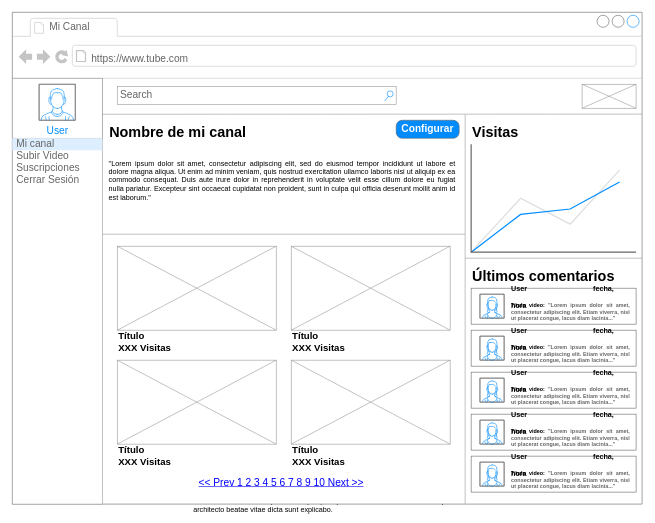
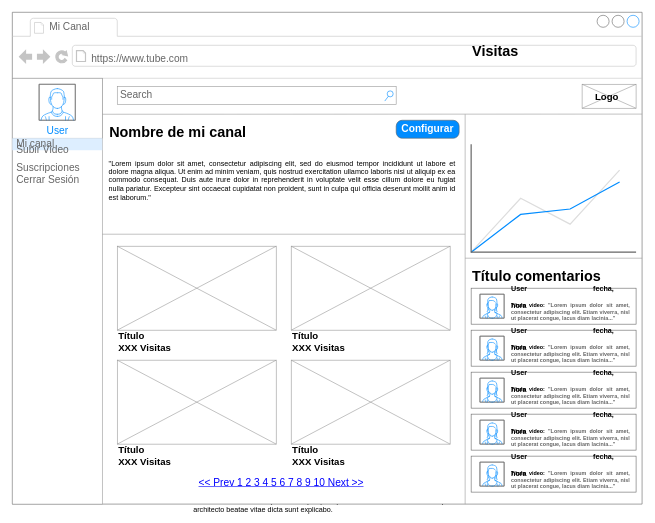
  <mxCell id="0" />
  <mxCell id="1" parent="0" />
  <mxCell id="2" value="Lorem ipsum dolor sit amet, consectetur adipisicing elit, sed do eiusmod tempor incididunt ut labore et dolore magna aliqua. Ut enim ad minim veniam, quis nostrud exercitation ullamco laboris nisi ut aliquip ex ea commodo consequat. Duis aute irure dolor in reprehenderit in voluptate velit esse cillum dolore eu fugiat nulla pariatur. Excepteur sint occaecat cupidatat non proident, sunt in culpa qui officia deserunt mollit anim id est laborum.&lt;br&gt;Sed ut perspiciatis unde omnis iste natus error sit voluptatem accusantium doloremque laudantium, totam rem aperiam, eaque ipsa quae ab illo inventore veritatis et quasi architecto beatae vitae dicta sunt explicabo.&amp;nbsp;" style="text;spacingTop=-5;fillColor=#ffffff;whiteSpace=wrap;html=1;align=left;fontSize=12;fontFamily=Helvetica;fillColor=none;strokeColor=none;rounded=0;shadow=1;labelBackgroundColor=none;" parent="1" vertex="1"><mxGeometry x="320" y="725" width="490" height="125" as="geometry" /></mxCell>
  <mxCell id="3" value="" style="strokeWidth=1;shadow=0;dashed=0;align=center;html=1;shape=mxgraph.mockup.containers.browserWindow;rSize=0;fillColor=#ffffff;strokeColor=#666666;mainText=,;recursiveResize=0;rounded=0;labelBackgroundColor=none;fontFamily=Verdana;fontSize=12;fontColor=#000000;" vertex="1" parent="1"><mxGeometry width="1050" height="820" as="geometry" x="20" y="20" /></mxCell>
  <mxCell id="4" value="Mi Canal" style="strokeWidth=1;shadow=0;dashed=0;align=center;html=1;shape=mxgraph.mockup.containers.anchor;fontSize=17;fontColor=#666666;align=left;" vertex="1" parent="3"><mxGeometry x="60" y="12" width="110" height="26" as="geometry" /></mxCell>
  <mxCell id="5" value="https://www.tube.com" style="strokeWidth=1;shadow=0;dashed=0;align=center;html=1;shape=mxgraph.mockup.containers.anchor;rSize=0;fontSize=17;fontColor=#666666;align=left;" vertex="1" parent="3"><mxGeometry x="130" y="60" width="370" height="35" as="geometry" /></mxCell>
  <mxCell id="6" value="" style="strokeWidth=1;shadow=0;dashed=0;align=center;html=1;shape=mxgraph.mockup.forms.rrect;rSize=0;strokeColor=#999999;fillColor=#ffffff;" vertex="1" parent="3"><mxGeometry y="110" width="150" height="710" as="geometry" /></mxCell>
  <mxCell id="7" value="User" style="strokeWidth=1;shadow=0;dashed=0;align=center;html=1;shape=mxgraph.mockup.forms.rrect;rSize=0;strokeColor=#999999;fontColor=#008cff;fontSize=17;fillColor=#ffffff;resizeWidth=1;verticalAlign=bottom;" vertex="1" parent="6"><mxGeometry width="150" height="100" relative="1" as="geometry"><mxPoint as="offset" /></mxGeometry></mxCell>
  <mxCell id="8" value="Suscripciones" style="strokeWidth=1;shadow=0;dashed=0;align=center;html=1;shape=mxgraph.mockup.forms.anchor;fontSize=17;fontColor=#666666;align=left;spacingLeft=5;resizeWidth=1;" vertex="1" parent="6"><mxGeometry width="150" height="20" relative="1" as="geometry"><mxPoint y="140" as="offset" /></mxGeometry></mxCell>
  <mxCell id="9" value="Cerrar Sesión" style="strokeWidth=1;shadow=0;dashed=0;align=center;html=1;shape=mxgraph.mockup.forms.anchor;fontSize=17;fontColor=#666666;align=left;spacingLeft=5;resizeWidth=1;" vertex="1" parent="6"><mxGeometry width="150" height="20" relative="1" as="geometry"><mxPoint y="160" as="offset" /></mxGeometry></mxCell>
  <mxCell id="10" value="Mi canal" style="strokeWidth=1;shadow=0;dashed=0;align=center;html=1;shape=mxgraph.mockup.forms.rrect;rSize=0;fontSize=17;fontColor=#666666;align=left;spacingLeft=5;fillColor=#ddeeff;strokeColor=none;resizeWidth=1;" vertex="1" parent="6"><mxGeometry width="150" height="20" relative="1" as="geometry"><mxPoint y="100" as="offset" /></mxGeometry></mxCell>
  <mxCell id="11" value="" style="verticalLabelPosition=bottom;shadow=0;dashed=0;align=center;html=1;verticalAlign=top;strokeWidth=1;shape=mxgraph.mockup.containers.userMale;strokeColor=#666666;strokeColor2=#008cff;fillColor=#ffffff;" vertex="1" parent="6"><mxGeometry x="45" y="10" width="60" height="60" as="geometry" /></mxCell>
- <mxCell id="12" value="Subir Video" style="text;html=1;strokeColor=none;fillColor=none;align=left;verticalAlign=middle;whiteSpace=wrap;rounded=0;fontSize=17;fontColor=#666666;" vertex="1" parent="6"><mxGeometry x="5" y="120" width="140" height="20" as="geometry" /></mxCell>
+ <mxCell id="12" value="Subir Video" style="text;html=1;strokeColor=none;fillColor=none;align=left;verticalAlign=middle;whiteSpace=wrap;rounded=0;fontSize=17;fontColor=#666666;" vertex="1" parent="6"><mxGeometry x="5" y="110" width="140" height="20" as="geometry" /></mxCell>
  <mxCell id="13" value="" style="endArrow=none;html=1;fontSize=16;entryX=1;entryY=0.207;entryDx=0;entryDy=0;entryPerimeter=0;strokeColor=#999999;" edge="1" parent="3" target="3"><mxGeometry width="50" height="50" relative="1" as="geometry"><mxPoint x="150" y="170" as="sourcePoint" /><mxPoint x="280" y="170" as="targetPoint" /></mxGeometry></mxCell>
  <mxCell id="14" value="" style="verticalLabelPosition=bottom;shadow=0;dashed=0;align=center;html=1;verticalAlign=top;strokeWidth=1;shape=mxgraph.mockup.graphics.simpleIcon;strokeColor=#999999;fillColor=#ffffff;fontSize=16;" vertex="1" parent="3"><mxGeometry x="950" y="120" width="90" height="40" as="geometry" /></mxCell>
+ <mxCell id="15" value="&lt;div align=&quot;center&quot;&gt;Logo&lt;/div&gt;" style="text;html=1;strokeColor=none;fillColor=none;align=left;verticalAlign=middle;whiteSpace=wrap;rounded=0;fontStyle=1;fontSize=16;" vertex="1" parent="3"><mxGeometry x="970" y="130" width="50" height="20" as="geometry" /></mxCell>
  <mxCell id="16" value="Search" style="strokeWidth=1;shadow=0;dashed=0;align=center;html=1;shape=mxgraph.mockup.forms.searchBox;strokeColor=#999999;mainText=;fillColor=#ffffff;strokeColor2=#008cff;fontColor=#666666;fontSize=17;align=left;spacingLeft=3;" vertex="1" parent="3"><mxGeometry x="175" y="124" width="465" height="30" as="geometry" /></mxCell>
  <mxCell id="17" value="" style="verticalLabelPosition=bottom;shadow=0;dashed=0;align=center;html=1;verticalAlign=top;strokeWidth=1;shape=mxgraph.mockup.graphics.simpleIcon;strokeColor=#999999;fillColor=#ffffff;" vertex="1" parent="3"><mxGeometry x="465" y="390" width="265" height="140" as="geometry" /></mxCell>
  <mxCell id="18" value="" style="verticalLabelPosition=bottom;shadow=0;dashed=0;align=center;html=1;verticalAlign=top;strokeWidth=1;shape=mxgraph.mockup.graphics.simpleIcon;strokeColor=#999999;fillColor=#ffffff;" vertex="1" parent="3"><mxGeometry x="175" y="390" width="265" height="140" as="geometry" /></mxCell>
  <mxCell id="19" value="&lt;div style=&quot;font-size: 16px;&quot;&gt;Título&lt;/div&gt;&lt;div style=&quot;font-size: 16px;&quot;&gt;XXX Visitas&lt;br style=&quot;font-size: 16px;&quot;&gt;&lt;/div&gt;" style="text;html=1;strokeColor=none;fillColor=none;align=left;verticalAlign=middle;whiteSpace=wrap;rounded=0;fontStyle=1;fontSize=16;" vertex="1" parent="3"><mxGeometry x="175" y="540" width="290" height="20" as="geometry" /></mxCell>
  <mxCell id="20" value="&lt;div style=&quot;font-size: 16px;&quot;&gt;Título&lt;/div&gt;&lt;div style=&quot;font-size: 16px;&quot;&gt;XXX Visitas&lt;br style=&quot;font-size: 16px;&quot;&gt;&lt;/div&gt;" style="text;html=1;strokeColor=none;fillColor=none;align=left;verticalAlign=middle;whiteSpace=wrap;rounded=0;fontStyle=1;fontSize=16;" vertex="1" parent="3"><mxGeometry x="465" y="540" width="290" height="20" as="geometry" /></mxCell>
  <mxCell id="21" value="" style="verticalLabelPosition=bottom;shadow=0;dashed=0;align=center;html=1;verticalAlign=top;strokeWidth=1;shape=mxgraph.mockup.graphics.simpleIcon;strokeColor=#999999;fillColor=#ffffff;" vertex="1" parent="3"><mxGeometry x="465" y="580" width="265" height="140" as="geometry" /></mxCell>
  <mxCell id="22" value="" style="verticalLabelPosition=bottom;shadow=0;dashed=0;align=center;html=1;verticalAlign=top;strokeWidth=1;shape=mxgraph.mockup.graphics.simpleIcon;strokeColor=#999999;fillColor=#ffffff;" vertex="1" parent="3"><mxGeometry x="175" y="580" width="265" height="140" as="geometry" /></mxCell>
  <mxCell id="23" value="&lt;div style=&quot;font-size: 16px;&quot;&gt;Título&lt;/div&gt;&lt;div style=&quot;font-size: 16px;&quot;&gt;XXX Visitas&lt;br style=&quot;font-size: 16px;&quot;&gt;&lt;/div&gt;" style="text;html=1;strokeColor=none;fillColor=none;align=left;verticalAlign=middle;whiteSpace=wrap;rounded=0;fontStyle=1;fontSize=16;" vertex="1" parent="3"><mxGeometry x="175" y="730" width="290" height="20" as="geometry" /></mxCell>
  <mxCell id="24" value="&lt;div style=&quot;font-size: 16px;&quot;&gt;Título&lt;/div&gt;&lt;div style=&quot;font-size: 16px;&quot;&gt;XXX Visitas&lt;br style=&quot;font-size: 16px;&quot;&gt;&lt;/div&gt;" style="text;html=1;strokeColor=none;fillColor=none;align=left;verticalAlign=middle;whiteSpace=wrap;rounded=0;fontStyle=1;fontSize=16;" vertex="1" parent="3"><mxGeometry x="465" y="730" width="290" height="20" as="geometry" /></mxCell>
  <mxCell id="25" value="" style="verticalLabelPosition=bottom;shadow=0;dashed=0;align=center;html=1;verticalAlign=top;strokeWidth=1;shape=mxgraph.mockup.markup.line;strokeColor=#999999;direction=north;fontSize=17;fontColor=#666666;" vertex="1" parent="3"><mxGeometry x="745" y="170" width="20" height="650" as="geometry" /></mxCell>
  <mxCell id="26" value="&lt;&lt; Prev 1 2 3 4 5 6 7 8 9 10 Next &gt;&gt;" style="strokeWidth=1;shadow=0;dashed=0;align=center;html=1;shape=mxgraph.mockup.navigation.pagination;linkText=;fontSize=17;fontColor=#0000ff;fontStyle=4;" vertex="1" parent="3"><mxGeometry x="272.5" y="770" width="350" height="30" as="geometry" /></mxCell>
  <mxCell id="27" value="" style="verticalLabelPosition=bottom;shadow=0;dashed=0;align=center;html=1;verticalAlign=top;strokeWidth=1;shape=mxgraph.mockup.markup.line;strokeColor=#999999;direction=east;fontSize=17;fontColor=#666666;" vertex="1" parent="3"><mxGeometry x="755" y="400" width="295" height="20" as="geometry" /></mxCell>
  <mxCell id="28" value="" style="verticalLabelPosition=bottom;shadow=0;dashed=0;align=center;html=1;verticalAlign=top;strokeWidth=1;shape=mxgraph.mockup.graphics.lineChart;fillColor=#ffffff;strokeColor=none;strokeColor2=#666666;strokeColor3=#008cff;strokeColor4=#dddddd;fontSize=17;fontColor=#666666;" vertex="1" parent="3"><mxGeometry x="765" y="220" width="275" height="180" as="geometry" /></mxCell>
- <mxCell id="29" value="Visitas" style="text;html=1;strokeColor=none;fillColor=none;align=left;verticalAlign=middle;whiteSpace=wrap;rounded=0;fontStyle=1;fontSize=24;" vertex="1" parent="3"><mxGeometry x="765" y="190" width="275" height="20" as="geometry" /></mxCell>
- <mxCell id="30" value="Últimos comentarios" style="text;html=1;strokeColor=none;fillColor=none;align=left;verticalAlign=middle;whiteSpace=wrap;rounded=0;fontStyle=1;fontSize=24;" vertex="1" parent="3"><mxGeometry x="765" y="430" width="275" height="20" as="geometry" /></mxCell>
+ <mxCell id="29" value="Visitas" style="text;html=1;strokeColor=none;fillColor=none;align=left;verticalAlign=middle;whiteSpace=wrap;rounded=0;fontStyle=1;fontSize=24;" vertex="1" parent="3"><mxGeometry x="765" y="55" width="275" height="20" as="geometry" /></mxCell>
+ <mxCell id="30" value="Título comentarios" style="text;html=1;strokeColor=none;fillColor=none;align=left;verticalAlign=middle;whiteSpace=wrap;rounded=0;fontStyle=1;fontSize=24;" vertex="1" parent="3"><mxGeometry x="765" y="430" width="275" height="20" as="geometry" /></mxCell>
  <mxCell id="31" value="" style="rounded=0;whiteSpace=wrap;html=1;fontSize=24;fontColor=#666666;align=left;strokeColor=#666666;" vertex="1" parent="3"><mxGeometry x="765" y="460" width="275" height="60" as="geometry" /></mxCell>
  <mxCell id="32" value="" style="verticalLabelPosition=bottom;shadow=0;dashed=0;align=center;html=1;verticalAlign=top;strokeWidth=1;shape=mxgraph.mockup.containers.userFemale;strokeColor=#666666;strokeColor2=#008cff;fillColor=#ffffff;fontSize=24;fontColor=#666666;" vertex="1" parent="3"><mxGeometry x="780" y="470" width="40" height="40" as="geometry" /></mxCell>
  <mxCell id="33" value="&lt;font style=&quot;font-size: 12px&quot;&gt;User&lt;/font&gt;&lt;font style=&quot;font-size: 12px&quot;&gt;&amp;nbsp;&amp;nbsp;&amp;nbsp;&amp;nbsp;&amp;nbsp;&amp;nbsp;&amp;nbsp;&amp;nbsp;&amp;nbsp;&amp;nbsp;&amp;nbsp;&amp;nbsp;&amp;nbsp;&amp;nbsp;&amp;nbsp;&amp;nbsp;&amp;nbsp;&amp;nbsp;&amp;nbsp;&amp;nbsp;&amp;nbsp;&amp;nbsp;&amp;nbsp;&amp;nbsp;&amp;nbsp;&amp;nbsp;&amp;nbsp;&amp;nbsp;&amp;nbsp;&amp;nbsp;&amp;nbsp;&amp;nbsp; fecha, hora&lt;/font&gt;" style="text;html=1;strokeColor=none;fillColor=none;align=left;verticalAlign=middle;whiteSpace=wrap;rounded=0;fontSize=24;fontColor=#000000;fontStyle=1" vertex="1" parent="3"><mxGeometry x="830" y="465" width="200" height="11" as="geometry" /></mxCell>
  <mxCell id="34" value="&lt;div style=&quot;font-size: 9px&quot; align=&quot;justify&quot;&gt;&lt;font style=&quot;font-size: 9px&quot;&gt;&lt;font color=&quot;#000000&quot;&gt;Título video:&lt;/font&gt; &quot;Lorem ipsum dolor sit amet, consectetur adipiscing elit. Etiam viverra, nisl ut placerat congue, lacus diam lacinia...&quot;&lt;br&gt;&lt;/font&gt;&lt;/div&gt;" style="text;html=1;strokeColor=none;fillColor=none;align=left;verticalAlign=middle;whiteSpace=wrap;rounded=0;fontStyle=1;fontSize=16;fontColor=#666666;" vertex="1" parent="3"><mxGeometry x="830" y="490" width="200" height="20" as="geometry" /></mxCell>
  <mxCell id="35" value="" style="rounded=0;whiteSpace=wrap;html=1;fontSize=24;fontColor=#666666;align=left;strokeColor=#666666;" vertex="1" parent="3"><mxGeometry x="765" y="530" width="275" height="60" as="geometry" /></mxCell>
  <mxCell id="36" value="" style="verticalLabelPosition=bottom;shadow=0;dashed=0;align=center;html=1;verticalAlign=top;strokeWidth=1;shape=mxgraph.mockup.containers.userFemale;strokeColor=#666666;strokeColor2=#008cff;fillColor=#ffffff;fontSize=24;fontColor=#666666;" vertex="1" parent="3"><mxGeometry x="780" y="540" width="40" height="40" as="geometry" /></mxCell>
  <mxCell id="37" value="&lt;font style=&quot;font-size: 12px&quot;&gt;User&lt;/font&gt;&lt;font style=&quot;font-size: 12px&quot;&gt;&amp;nbsp;&amp;nbsp;&amp;nbsp;&amp;nbsp;&amp;nbsp;&amp;nbsp;&amp;nbsp;&amp;nbsp;&amp;nbsp;&amp;nbsp;&amp;nbsp;&amp;nbsp;&amp;nbsp;&amp;nbsp;&amp;nbsp;&amp;nbsp;&amp;nbsp;&amp;nbsp;&amp;nbsp;&amp;nbsp;&amp;nbsp;&amp;nbsp;&amp;nbsp;&amp;nbsp;&amp;nbsp;&amp;nbsp;&amp;nbsp;&amp;nbsp;&amp;nbsp;&amp;nbsp;&amp;nbsp;&amp;nbsp; fecha, hora&lt;/font&gt;" style="text;html=1;strokeColor=none;fillColor=none;align=left;verticalAlign=middle;whiteSpace=wrap;rounded=0;fontSize=24;fontColor=#000000;fontStyle=1" vertex="1" parent="3"><mxGeometry x="830" y="535" width="200" height="11" as="geometry" /></mxCell>
  <mxCell id="38" value="&lt;div style=&quot;font-size: 9px&quot; align=&quot;justify&quot;&gt;&lt;font style=&quot;font-size: 9px&quot;&gt;&lt;font color=&quot;#000000&quot;&gt;Título video:&lt;/font&gt; &quot;Lorem ipsum dolor sit amet, consectetur adipiscing elit. Etiam viverra, nisl ut placerat congue, lacus diam lacinia...&quot;&lt;br&gt;&lt;/font&gt;&lt;/div&gt;" style="text;html=1;strokeColor=none;fillColor=none;align=left;verticalAlign=middle;whiteSpace=wrap;rounded=0;fontStyle=1;fontSize=16;fontColor=#666666;" vertex="1" parent="3"><mxGeometry x="830" y="560" width="200" height="20" as="geometry" /></mxCell>
  <mxCell id="39" value="" style="rounded=0;whiteSpace=wrap;html=1;fontSize=24;fontColor=#666666;align=left;strokeColor=#666666;" vertex="1" parent="3"><mxGeometry x="765" y="600" width="275" height="60" as="geometry" /></mxCell>
  <mxCell id="40" value="" style="verticalLabelPosition=bottom;shadow=0;dashed=0;align=center;html=1;verticalAlign=top;strokeWidth=1;shape=mxgraph.mockup.containers.userFemale;strokeColor=#666666;strokeColor2=#008cff;fillColor=#ffffff;fontSize=24;fontColor=#666666;" vertex="1" parent="3"><mxGeometry x="780" y="610" width="40" height="40" as="geometry" /></mxCell>
  <mxCell id="41" value="&lt;font style=&quot;font-size: 12px&quot;&gt;User&lt;/font&gt;&lt;font style=&quot;font-size: 12px&quot;&gt;&amp;nbsp;&amp;nbsp;&amp;nbsp;&amp;nbsp;&amp;nbsp;&amp;nbsp;&amp;nbsp;&amp;nbsp;&amp;nbsp;&amp;nbsp;&amp;nbsp;&amp;nbsp;&amp;nbsp;&amp;nbsp;&amp;nbsp;&amp;nbsp;&amp;nbsp;&amp;nbsp;&amp;nbsp;&amp;nbsp;&amp;nbsp;&amp;nbsp;&amp;nbsp;&amp;nbsp;&amp;nbsp;&amp;nbsp;&amp;nbsp;&amp;nbsp;&amp;nbsp;&amp;nbsp;&amp;nbsp;&amp;nbsp; fecha, hora&lt;/font&gt;" style="text;html=1;strokeColor=none;fillColor=none;align=left;verticalAlign=middle;whiteSpace=wrap;rounded=0;fontSize=24;fontColor=#000000;fontStyle=1" vertex="1" parent="3"><mxGeometry x="830" y="605" width="200" height="11" as="geometry" /></mxCell>
  <mxCell id="42" value="&lt;div style=&quot;font-size: 9px&quot; align=&quot;justify&quot;&gt;&lt;font style=&quot;font-size: 9px&quot;&gt;&lt;font color=&quot;#000000&quot;&gt;Título video:&lt;/font&gt; &quot;Lorem ipsum dolor sit amet, consectetur adipiscing elit. Etiam viverra, nisl ut placerat congue, lacus diam lacinia...&quot;&lt;br&gt;&lt;/font&gt;&lt;/div&gt;" style="text;html=1;strokeColor=none;fillColor=none;align=left;verticalAlign=middle;whiteSpace=wrap;rounded=0;fontStyle=1;fontSize=16;fontColor=#666666;" vertex="1" parent="3"><mxGeometry x="830" y="630" width="200" height="20" as="geometry" /></mxCell>
  <mxCell id="43" value="" style="rounded=0;whiteSpace=wrap;html=1;fontSize=24;fontColor=#666666;align=left;strokeColor=#666666;" vertex="1" parent="3"><mxGeometry x="765" y="670" width="275" height="60" as="geometry" /></mxCell>
  <mxCell id="44" value="" style="verticalLabelPosition=bottom;shadow=0;dashed=0;align=center;html=1;verticalAlign=top;strokeWidth=1;shape=mxgraph.mockup.containers.userFemale;strokeColor=#666666;strokeColor2=#008cff;fillColor=#ffffff;fontSize=24;fontColor=#666666;" vertex="1" parent="3"><mxGeometry x="780" y="680" width="40" height="40" as="geometry" /></mxCell>
  <mxCell id="45" value="&lt;font style=&quot;font-size: 12px&quot;&gt;User&lt;/font&gt;&lt;font style=&quot;font-size: 12px&quot;&gt;&amp;nbsp;&amp;nbsp;&amp;nbsp;&amp;nbsp;&amp;nbsp;&amp;nbsp;&amp;nbsp;&amp;nbsp;&amp;nbsp;&amp;nbsp;&amp;nbsp;&amp;nbsp;&amp;nbsp;&amp;nbsp;&amp;nbsp;&amp;nbsp;&amp;nbsp;&amp;nbsp;&amp;nbsp;&amp;nbsp;&amp;nbsp;&amp;nbsp;&amp;nbsp;&amp;nbsp;&amp;nbsp;&amp;nbsp;&amp;nbsp;&amp;nbsp;&amp;nbsp;&amp;nbsp;&amp;nbsp;&amp;nbsp; fecha, hora&lt;/font&gt;" style="text;html=1;strokeColor=none;fillColor=none;align=left;verticalAlign=middle;whiteSpace=wrap;rounded=0;fontSize=24;fontColor=#000000;fontStyle=1" vertex="1" parent="3"><mxGeometry x="830" y="675" width="200" height="11" as="geometry" /></mxCell>
  <mxCell id="46" value="&lt;div style=&quot;font-size: 9px&quot; align=&quot;justify&quot;&gt;&lt;font style=&quot;font-size: 9px&quot;&gt;&lt;font color=&quot;#000000&quot;&gt;Título video:&lt;/font&gt; &quot;Lorem ipsum dolor sit amet, consectetur adipiscing elit. Etiam viverra, nisl ut placerat congue, lacus diam lacinia...&quot;&lt;br&gt;&lt;/font&gt;&lt;/div&gt;" style="text;html=1;strokeColor=none;fillColor=none;align=left;verticalAlign=middle;whiteSpace=wrap;rounded=0;fontStyle=1;fontSize=16;fontColor=#666666;" vertex="1" parent="3"><mxGeometry x="830" y="700" width="200" height="20" as="geometry" /></mxCell>
  <mxCell id="47" value="" style="rounded=0;whiteSpace=wrap;html=1;fontSize=24;fontColor=#666666;align=left;strokeColor=#666666;" vertex="1" parent="3"><mxGeometry x="765" y="740" width="275" height="60" as="geometry" /></mxCell>
  <mxCell id="48" value="" style="verticalLabelPosition=bottom;shadow=0;dashed=0;align=center;html=1;verticalAlign=top;strokeWidth=1;shape=mxgraph.mockup.containers.userFemale;strokeColor=#666666;strokeColor2=#008cff;fillColor=#ffffff;fontSize=24;fontColor=#666666;" vertex="1" parent="3"><mxGeometry x="780" y="750" width="40" height="40" as="geometry" /></mxCell>
  <mxCell id="49" value="&lt;font style=&quot;font-size: 12px&quot;&gt;User&lt;/font&gt;&lt;font style=&quot;font-size: 12px&quot;&gt;&amp;nbsp;&amp;nbsp;&amp;nbsp;&amp;nbsp;&amp;nbsp;&amp;nbsp;&amp;nbsp;&amp;nbsp;&amp;nbsp;&amp;nbsp;&amp;nbsp;&amp;nbsp;&amp;nbsp;&amp;nbsp;&amp;nbsp;&amp;nbsp;&amp;nbsp;&amp;nbsp;&amp;nbsp;&amp;nbsp;&amp;nbsp;&amp;nbsp;&amp;nbsp;&amp;nbsp;&amp;nbsp;&amp;nbsp;&amp;nbsp;&amp;nbsp;&amp;nbsp;&amp;nbsp;&amp;nbsp;&amp;nbsp; fecha, hora&lt;/font&gt;" style="text;html=1;strokeColor=none;fillColor=none;align=left;verticalAlign=middle;whiteSpace=wrap;rounded=0;fontSize=24;fontColor=#000000;fontStyle=1" vertex="1" parent="3"><mxGeometry x="830" y="745" width="200" height="11" as="geometry" /></mxCell>
  <mxCell id="50" value="&lt;div style=&quot;font-size: 9px&quot; align=&quot;justify&quot;&gt;&lt;font style=&quot;font-size: 9px&quot;&gt;&lt;font color=&quot;#000000&quot;&gt;Título video:&lt;/font&gt; &quot;Lorem ipsum dolor sit amet, consectetur adipiscing elit. Etiam viverra, nisl ut placerat congue, lacus diam lacinia...&quot;&lt;br&gt;&lt;/font&gt;&lt;/div&gt;" style="text;html=1;strokeColor=none;fillColor=none;align=left;verticalAlign=middle;whiteSpace=wrap;rounded=0;fontStyle=1;fontSize=16;fontColor=#666666;" vertex="1" parent="3"><mxGeometry x="830" y="770" width="200" height="20" as="geometry" /></mxCell>
  <mxCell id="51" value="" style="verticalLabelPosition=bottom;shadow=0;dashed=0;align=center;html=1;verticalAlign=top;strokeWidth=1;shape=mxgraph.mockup.markup.line;strokeColor=#999999;direction=east;fontSize=17;fontColor=#666666;" vertex="1" parent="3"><mxGeometry x="150" y="360" width="605" height="20" as="geometry" /></mxCell>
  <mxCell id="52" value="Nombre de mi canal" style="text;html=1;strokeColor=none;fillColor=none;align=left;verticalAlign=middle;whiteSpace=wrap;rounded=0;fontStyle=1;fontSize=24;" vertex="1" parent="3"><mxGeometry x="160" y="190" width="275" height="20" as="geometry" /></mxCell>
  <mxCell id="53" value="Configurar" style="strokeWidth=1;shadow=0;dashed=0;align=center;html=1;shape=mxgraph.mockup.buttons.button;strokeColor=#666666;fontColor=#ffffff;mainText=;buttonStyle=round;fontSize=17;fontStyle=1;fillColor=#008cff;whiteSpace=wrap;" vertex="1" parent="3"><mxGeometry x="640" y="180" width="105" height="30" as="geometry" /></mxCell>
  <mxCell id="54" value="&lt;div align=&quot;justify&quot;&gt;&quot;Lorem ipsum dolor sit amet, consectetur adipiscing elit, sed do eiusmod tempor incididunt ut labore et dolore magna aliqua. Ut enim ad minim veniam, quis nostrud exercitation ullamco laboris nisi ut aliquip ex ea commodo consequat. Duis aute irure dolor in reprehenderit in voluptate velit esse cillum dolore eu fugiat nulla pariatur. Excepteur sint occaecat cupidatat non proident, sunt in culpa qui officia deserunt mollit anim id est laborum.&quot;&lt;/div&gt;" style="text;html=1;strokeColor=none;fillColor=none;align=center;verticalAlign=middle;whiteSpace=wrap;rounded=0;" vertex="1" parent="3"><mxGeometry x="160" y="200" width="580" height="160" as="geometry" /></mxCell>
